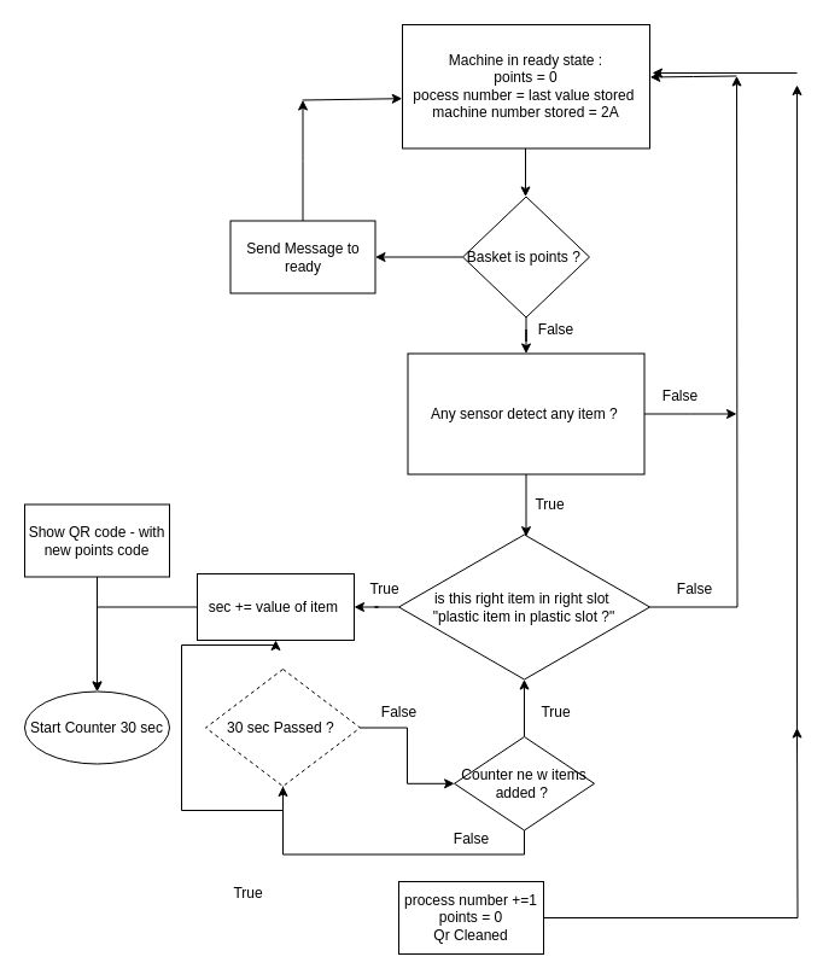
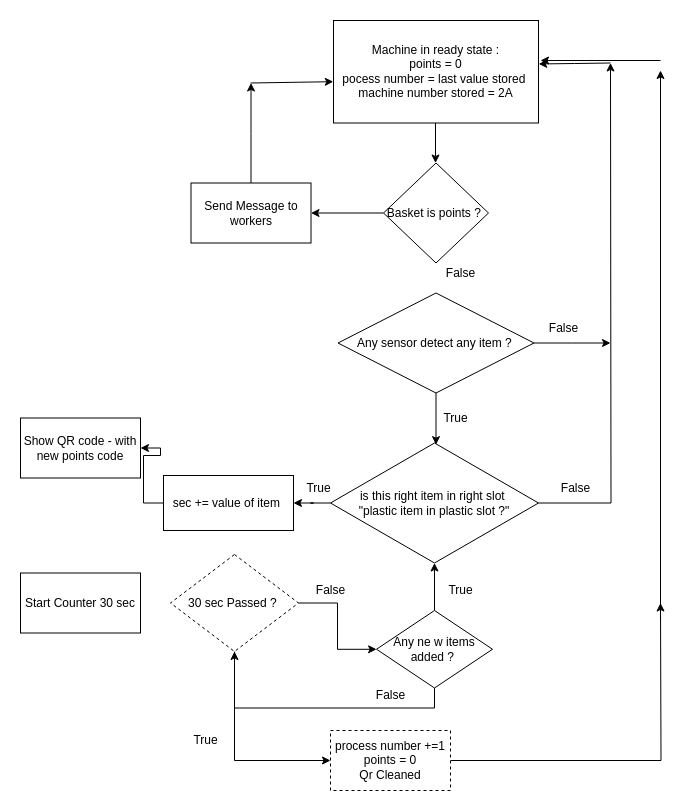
  <mxCell id="0" />
  <mxCell id="1" parent="0" />
  <mxCell id="2" style="edgeStyle=orthogonalEdgeStyle;rounded=0;orthogonalLoop=1;jettySize=auto;html=1;entryX=0.5;entryY=0;entryDx=0;entryDy=0;" edge="1" parent="1" source="3"><mxGeometry relative="1" as="geometry"><mxPoint x="435" y="162.5" as="targetPoint" /></mxGeometry></mxCell>
  <mxCell id="3" value="Machine in ready state :&lt;br&gt;points = 0&lt;br&gt;pocess number = last value stored&amp;nbsp;&lt;br&gt;machine number stored = 2A" style="rounded=0;whiteSpace=wrap;html=1;" vertex="1" parent="1"><mxGeometry x="333" y="20" width="205" height="102.5" as="geometry" /></mxCell>
  <mxCell id="4" style="edgeStyle=orthogonalEdgeStyle;rounded=0;orthogonalLoop=1;jettySize=auto;html=1;" edge="1" parent="1" source="6"><mxGeometry relative="1" as="geometry"><mxPoint x="610" y="62.5" as="targetPoint" /></mxGeometry></mxCell>
  <mxCell id="5" value="" style="edgeStyle=orthogonalEdgeStyle;rounded=0;orthogonalLoop=1;jettySize=auto;html=1;" edge="1" parent="1" source="6" target="9"><mxGeometry relative="1" as="geometry" /></mxCell>
  <mxCell id="6" value="is this right item in right slot&amp;nbsp;&lt;br&gt;&quot;plastic item in plastic slot ?&quot;" style="rhombus;whiteSpace=wrap;html=1;rounded=0;" vertex="1" parent="1"><mxGeometry x="330" y="442.5" width="208" height="120" as="geometry" /></mxCell>
  <mxCell id="7" style="edgeStyle=orthogonalEdgeStyle;rounded=0;orthogonalLoop=1;jettySize=auto;html=1;entryX=1.001;entryY=0.424;entryDx=0;entryDy=0;entryPerimeter=0;" edge="1" parent="1" target="3"><mxGeometry relative="1" as="geometry"><mxPoint x="620" y="82.5" as="targetPoint" /><mxPoint x="610" y="62.5" as="sourcePoint" /></mxGeometry></mxCell>
- <mxCell id="8" value="" style="edgeStyle=orthogonalEdgeStyle;rounded=0;orthogonalLoop=1;jettySize=auto;html=1;" edge="1" parent="1" source="9" target="26"><mxGeometry relative="1" as="geometry" /></mxCell>
+ <mxCell id="8" value="" style="edgeStyle=orthogonalEdgeStyle;rounded=0;orthogonalLoop=1;jettySize=auto;html=1;" edge="1" parent="1" source="9" target="12"><mxGeometry relative="1" as="geometry" /></mxCell>
  <mxCell id="9" value="sec += value of item&amp;nbsp;" style="whiteSpace=wrap;html=1;rounded=0;" vertex="1" parent="1"><mxGeometry x="163" y="475" width="130" height="55" as="geometry" /></mxCell>
  <mxCell id="10" value="True" style="text;html=1;align=center;verticalAlign=middle;resizable=0;points=[];autosize=1;strokeColor=none;fillColor=none;" vertex="1" parent="1"><mxGeometry x="293" y="472.5" width="50" height="30" as="geometry" /></mxCell>
- <mxCell id="11" value="" style="edgeStyle=orthogonalEdgeStyle;rounded=0;orthogonalLoop=1;jettySize=auto;html=1;" edge="1" parent="1" source="12" target="26"><mxGeometry relative="1" as="geometry" /></mxCell>
  <mxCell id="12" value="Show QR code - with new points code" style="whiteSpace=wrap;html=1;rounded=0;" vertex="1" parent="1"><mxGeometry x="20" y="417.5" width="120" height="60" as="geometry" /></mxCell>
  <mxCell id="13" value="" style="edgeStyle=orthogonalEdgeStyle;rounded=0;orthogonalLoop=1;jettySize=auto;html=1;" edge="1" parent="1" source="15" target="17"><mxGeometry relative="1" as="geometry" /></mxCell>
- <mxCell id="14" style="edgeStyle=orthogonalEdgeStyle;rounded=0;orthogonalLoop=1;jettySize=auto;html=1;entryX=0.5;entryY=0;entryDx=0;entryDy=0;" edge="1" parent="1" source="15" target="21"><mxGeometry relative="1" as="geometry" /></mxCell>
  <mxCell id="15" value="Basket is points ?&amp;nbsp;" style="rhombus;whiteSpace=wrap;html=1;" vertex="1" parent="1"><mxGeometry x="383" y="162.5" width="105" height="100" as="geometry" /></mxCell>
  <mxCell id="16" style="edgeStyle=orthogonalEdgeStyle;rounded=0;orthogonalLoop=1;jettySize=auto;html=1;" edge="1" parent="1" source="17"><mxGeometry relative="1" as="geometry"><mxPoint x="250.5" y="82.5" as="targetPoint" /></mxGeometry></mxCell>
- <mxCell id="17" value="Send Message to ready" style="whiteSpace=wrap;html=1;" vertex="1" parent="1"><mxGeometry x="190.5" y="182.5" width="120" height="60" as="geometry" /></mxCell>
+ <mxCell id="17" value="Send Message to workers" style="whiteSpace=wrap;html=1;" vertex="1" parent="1"><mxGeometry x="190.5" y="182.5" width="120" height="60" as="geometry" /></mxCell>
  <mxCell id="18" value="" style="endArrow=classic;html=1;rounded=0;entryX=-0.001;entryY=0.597;entryDx=0;entryDy=0;entryPerimeter=0;" edge="1" parent="1" target="3"><mxGeometry width="50" height="50" relative="1" as="geometry"><mxPoint x="250" y="82.5" as="sourcePoint" /><mxPoint x="320" y="62.5" as="targetPoint" /></mxGeometry></mxCell>
  <mxCell id="19" style="edgeStyle=orthogonalEdgeStyle;rounded=0;orthogonalLoop=1;jettySize=auto;html=1;entryX=0.421;entryY=0.028;entryDx=0;entryDy=0;entryPerimeter=0;" edge="1" parent="1" source="21"><mxGeometry relative="1" as="geometry"><mxPoint x="435.52" y="444.18" as="targetPoint" /></mxGeometry></mxCell>
  <mxCell id="20" style="edgeStyle=orthogonalEdgeStyle;rounded=0;orthogonalLoop=1;jettySize=auto;html=1;" edge="1" parent="1" source="21"><mxGeometry relative="1" as="geometry"><mxPoint x="610" y="342.5" as="targetPoint" /></mxGeometry></mxCell>
- <mxCell id="21" value="Any sensor detect any item ?&amp;nbsp;" style="whiteSpace=wrap;html=1;rounded=0;" vertex="1" parent="1"><mxGeometry x="337.5" y="292.5" width="196" height="100" as="geometry" /></mxCell>
+ <mxCell id="21" value="Any sensor detect any item ?&amp;nbsp;" style="rhombus;whiteSpace=wrap;html=1;" vertex="1" parent="1"><mxGeometry x="337.5" y="292.5" width="196" height="100" as="geometry" /></mxCell>
  <mxCell id="22" value="False" style="text;html=1;align=center;verticalAlign=middle;resizable=0;points=[];autosize=1;strokeColor=none;fillColor=none;" vertex="1" parent="1"><mxGeometry x="550" y="472.5" width="50" height="30" as="geometry" /></mxCell>
  <mxCell id="23" value="False" style="text;html=1;align=center;verticalAlign=middle;resizable=0;points=[];autosize=1;strokeColor=none;fillColor=none;" vertex="1" parent="1"><mxGeometry x="435" y="257.5" width="50" height="30" as="geometry" /></mxCell>
  <mxCell id="24" value="True" style="text;html=1;align=center;verticalAlign=middle;resizable=0;points=[];autosize=1;strokeColor=none;fillColor=none;" vertex="1" parent="1"><mxGeometry x="430" y="402.5" width="50" height="30" as="geometry" /></mxCell>
  <mxCell id="25" value="False" style="text;html=1;align=center;verticalAlign=middle;resizable=0;points=[];autosize=1;strokeColor=none;fillColor=none;" vertex="1" parent="1"><mxGeometry x="538" y="312.5" width="50" height="30" as="geometry" /></mxCell>
- <mxCell id="26" value="Start Counter 30 sec" style="ellipse;whiteSpace=wrap;html=1;" vertex="1" parent="1"><mxGeometry x="20" y="572.5" width="120" height="60" as="geometry" /></mxCell>
- <mxCell id="27" style="edgeStyle=orthogonalEdgeStyle;rounded=0;orthogonalLoop=1;jettySize=auto;html=1;exitX=0.5;exitY=1;exitDx=0;exitDy=0;" edge="1" parent="1" source="29" target="9"><mxGeometry relative="1" as="geometry" /></mxCell>
+ <mxCell id="26" value="Start Counter 30 sec" style="whiteSpace=wrap;html=1;rounded=0;" vertex="1" parent="1"><mxGeometry x="20" y="572.5" width="120" height="60" as="geometry" /></mxCell>
+ <mxCell id="27" style="edgeStyle=orthogonalEdgeStyle;rounded=0;orthogonalLoop=1;jettySize=auto;html=1;entryX=0;entryY=0.5;entryDx=0;entryDy=0;exitX=0.5;exitY=1;exitDx=0;exitDy=0;" edge="1" parent="1" source="29" target="31"><mxGeometry relative="1" as="geometry" /></mxCell>
  <mxCell id="28" value="" style="edgeStyle=orthogonalEdgeStyle;rounded=0;orthogonalLoop=1;jettySize=auto;html=1;" edge="1" parent="1" source="29" target="37"><mxGeometry relative="1" as="geometry" /></mxCell>
  <mxCell id="29" value="30 sec Passed ?&amp;nbsp;" style="rhombus;whiteSpace=wrap;html=1;dashed=1;" vertex="1" parent="1"><mxGeometry x="170" y="554" width="128" height="97" as="geometry" /></mxCell>
  <mxCell id="30" style="edgeStyle=orthogonalEdgeStyle;rounded=0;orthogonalLoop=1;jettySize=auto;html=1;" edge="1" parent="1" source="31"><mxGeometry relative="1" as="geometry"><mxPoint x="660" y="602.5" as="targetPoint" /></mxGeometry></mxCell>
- <mxCell id="31" value="process number +=1&lt;br&gt;points = 0&lt;br&gt;Qr Cleaned" style="whiteSpace=wrap;html=1;" vertex="1" parent="1"><mxGeometry x="330" y="730" width="120" height="60" as="geometry" /></mxCell>
+ <mxCell id="31" value="process number +=1&lt;br&gt;points = 0&lt;br&gt;Qr Cleaned" style="whiteSpace=wrap;html=1;dashed=1;" vertex="1" parent="1"><mxGeometry x="330" y="730" width="120" height="60" as="geometry" /></mxCell>
  <mxCell id="32" style="edgeStyle=orthogonalEdgeStyle;rounded=0;orthogonalLoop=1;jettySize=auto;html=1;" edge="1" parent="1"><mxGeometry relative="1" as="geometry"><mxPoint x="660" y="70" as="targetPoint" /><mxPoint x="660" y="620" as="sourcePoint" /></mxGeometry></mxCell>
  <mxCell id="33" value="" style="endArrow=classic;html=1;rounded=0;" edge="1" parent="1"><mxGeometry width="50" height="50" relative="1" as="geometry"><mxPoint x="660" y="60" as="sourcePoint" /><mxPoint x="540" y="60" as="targetPoint" /></mxGeometry></mxCell>
  <mxCell id="34" value="True" style="text;html=1;align=center;verticalAlign=middle;resizable=0;points=[];autosize=1;strokeColor=none;fillColor=none;" vertex="1" parent="1"><mxGeometry x="180" y="725" width="50" height="30" as="geometry" /></mxCell>
  <mxCell id="35" style="edgeStyle=orthogonalEdgeStyle;rounded=0;orthogonalLoop=1;jettySize=auto;html=1;entryX=0.5;entryY=1;entryDx=0;entryDy=0;" edge="1" parent="1" source="37" target="6"><mxGeometry relative="1" as="geometry" /></mxCell>
  <mxCell id="36" style="edgeStyle=orthogonalEdgeStyle;rounded=0;orthogonalLoop=1;jettySize=auto;html=1;entryX=0.5;entryY=1;entryDx=0;entryDy=0;exitX=0.5;exitY=1;exitDx=0;exitDy=0;" edge="1" parent="1" source="37" target="29"><mxGeometry relative="1" as="geometry" /></mxCell>
- <mxCell id="37" value="Counter ne w items added ?&amp;nbsp;" style="rhombus;whiteSpace=wrap;html=1;" vertex="1" parent="1"><mxGeometry x="376" y="610" width="116" height="77.5" as="geometry" /></mxCell>
+ <mxCell id="37" value="Any ne w items added ?&amp;nbsp;" style="rhombus;whiteSpace=wrap;html=1;" vertex="1" parent="1"><mxGeometry x="376" y="610" width="116" height="77.5" as="geometry" /></mxCell>
  <mxCell id="38" value="False" style="text;html=1;align=center;verticalAlign=middle;resizable=0;points=[];autosize=1;strokeColor=none;fillColor=none;" vertex="1" parent="1"><mxGeometry x="305" y="575" width="50" height="30" as="geometry" /></mxCell>
  <mxCell id="39" value="True" style="text;html=1;align=center;verticalAlign=middle;resizable=0;points=[];autosize=1;strokeColor=none;fillColor=none;" vertex="1" parent="1"><mxGeometry x="435" y="575" width="50" height="30" as="geometry" /></mxCell>
  <mxCell id="40" value="False" style="text;html=1;align=center;verticalAlign=middle;resizable=0;points=[];autosize=1;strokeColor=none;fillColor=none;" vertex="1" parent="1"><mxGeometry x="365" y="680" width="50" height="30" as="geometry" /></mxCell>
